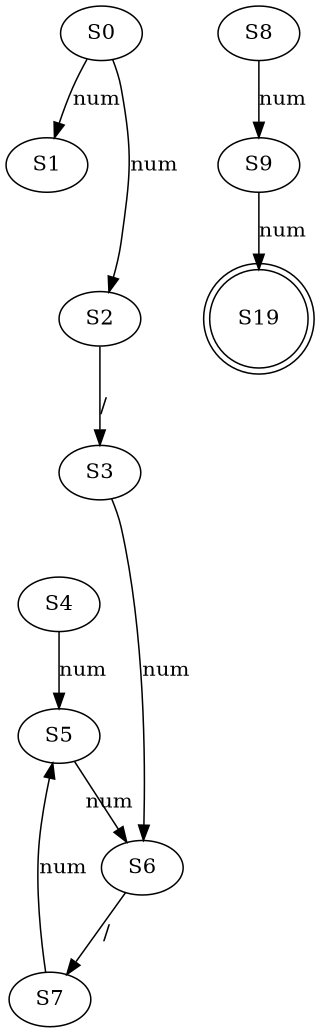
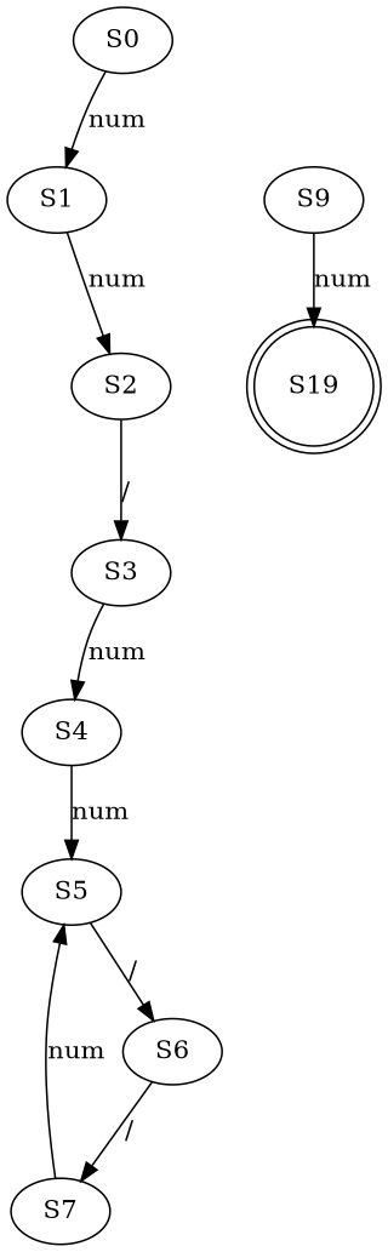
  digraph {
    rankdir=TB
    S0
    S1
    S2
    S3
    S4
    S5
    S6
    S7
-   S8
    S9
    n11 [label=S19 shape=doublecircle]
    S0 -> S1 [label=num]
-   S0 -> S2 [label=num]
+   S1 -> S2 [label=num]
    S2 -> S3 [label="/"]
-   S3 -> S6 [label=num]
+   S3 -> S4 [label=num]
    S4 -> S5 [label=num]
-   S5 -> S6 [label=num]
+   S5 -> S6 [label="/"]
    S6 -> S7 [label="/"]
    S7 -> S5 [label=num]
-   S8 -> S9 [label=num]
    S9 -> n11 [label=num]
  }
